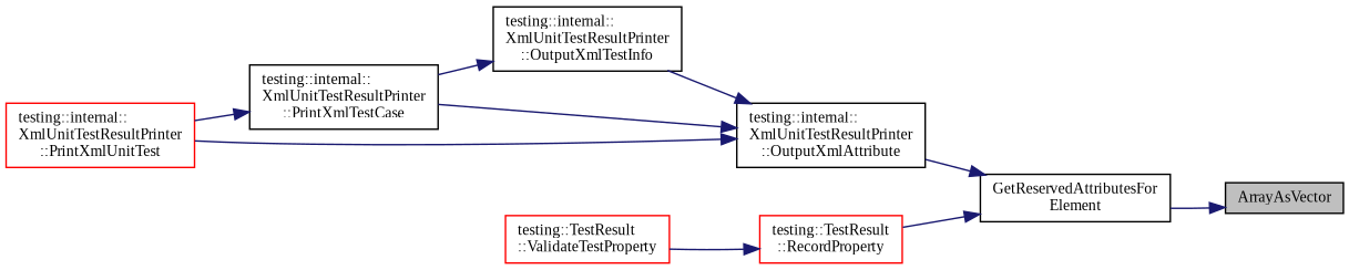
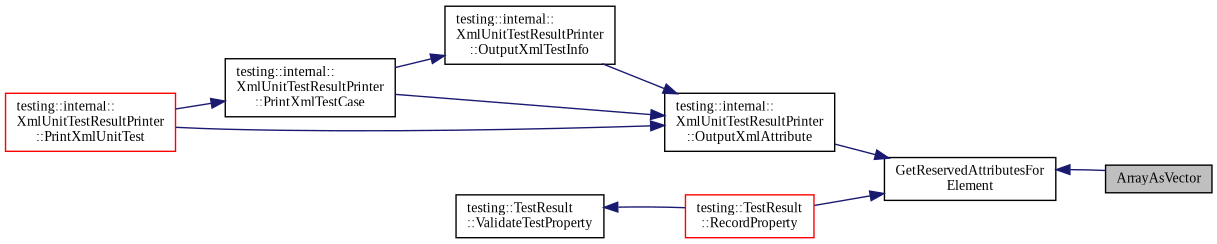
  digraph {
    fontname="Liberation Serif"
    rankdir=RL
    node [color=black fontname="Liberation Serif" fontsize=10 shape=record]
    edge [color=midnightblue dir=back fontname="Liberation Serif" fontsize=10 labelfontname=Helvetica labelfontsize=10 style=solid]
    n1 [fillcolor=grey75 fontcolor=black height=0.2 label=ArrayAsVector style=filled width=0.4]
    n2 [height=0.2 label="GetReservedAttributesFor\lElement" width=0.4]
    n3 [height=0.2 label="testing::internal::\lXmlUnitTestResultPrinter\l::OutputXmlAttribute" width=0.4]
    n4 [color=red height=0.2 label="testing::TestResult\l::RecordProperty" width=0.4]
    n5 [height=0.2 label="testing::internal::\lXmlUnitTestResultPrinter\l::OutputXmlTestInfo" width=0.4]
    n6 [height=0.2 label="testing::internal::\lXmlUnitTestResultPrinter\l::PrintXmlTestCase" width=0.4]
    n7 [color=red height=0.2 label="testing::internal::\lXmlUnitTestResultPrinter\l::PrintXmlUnitTest" width=0.4]
-   n8 [color=red height=0.2 label="testing::TestResult\l::ValidateTestProperty" width=0.4]
-   n1 -> n2
+   n8 [height=0.2 label="testing::TestResult\l::ValidateTestProperty" width=0.4]
+   n2 -> n1
    n2 -> n3
    n2 -> n4
    n3 -> n5
    n3 -> n6
    n3 -> n7
    n5 -> n6
    n6 -> n7
-   n4 -> n8
+   n8 -> n4
  }
